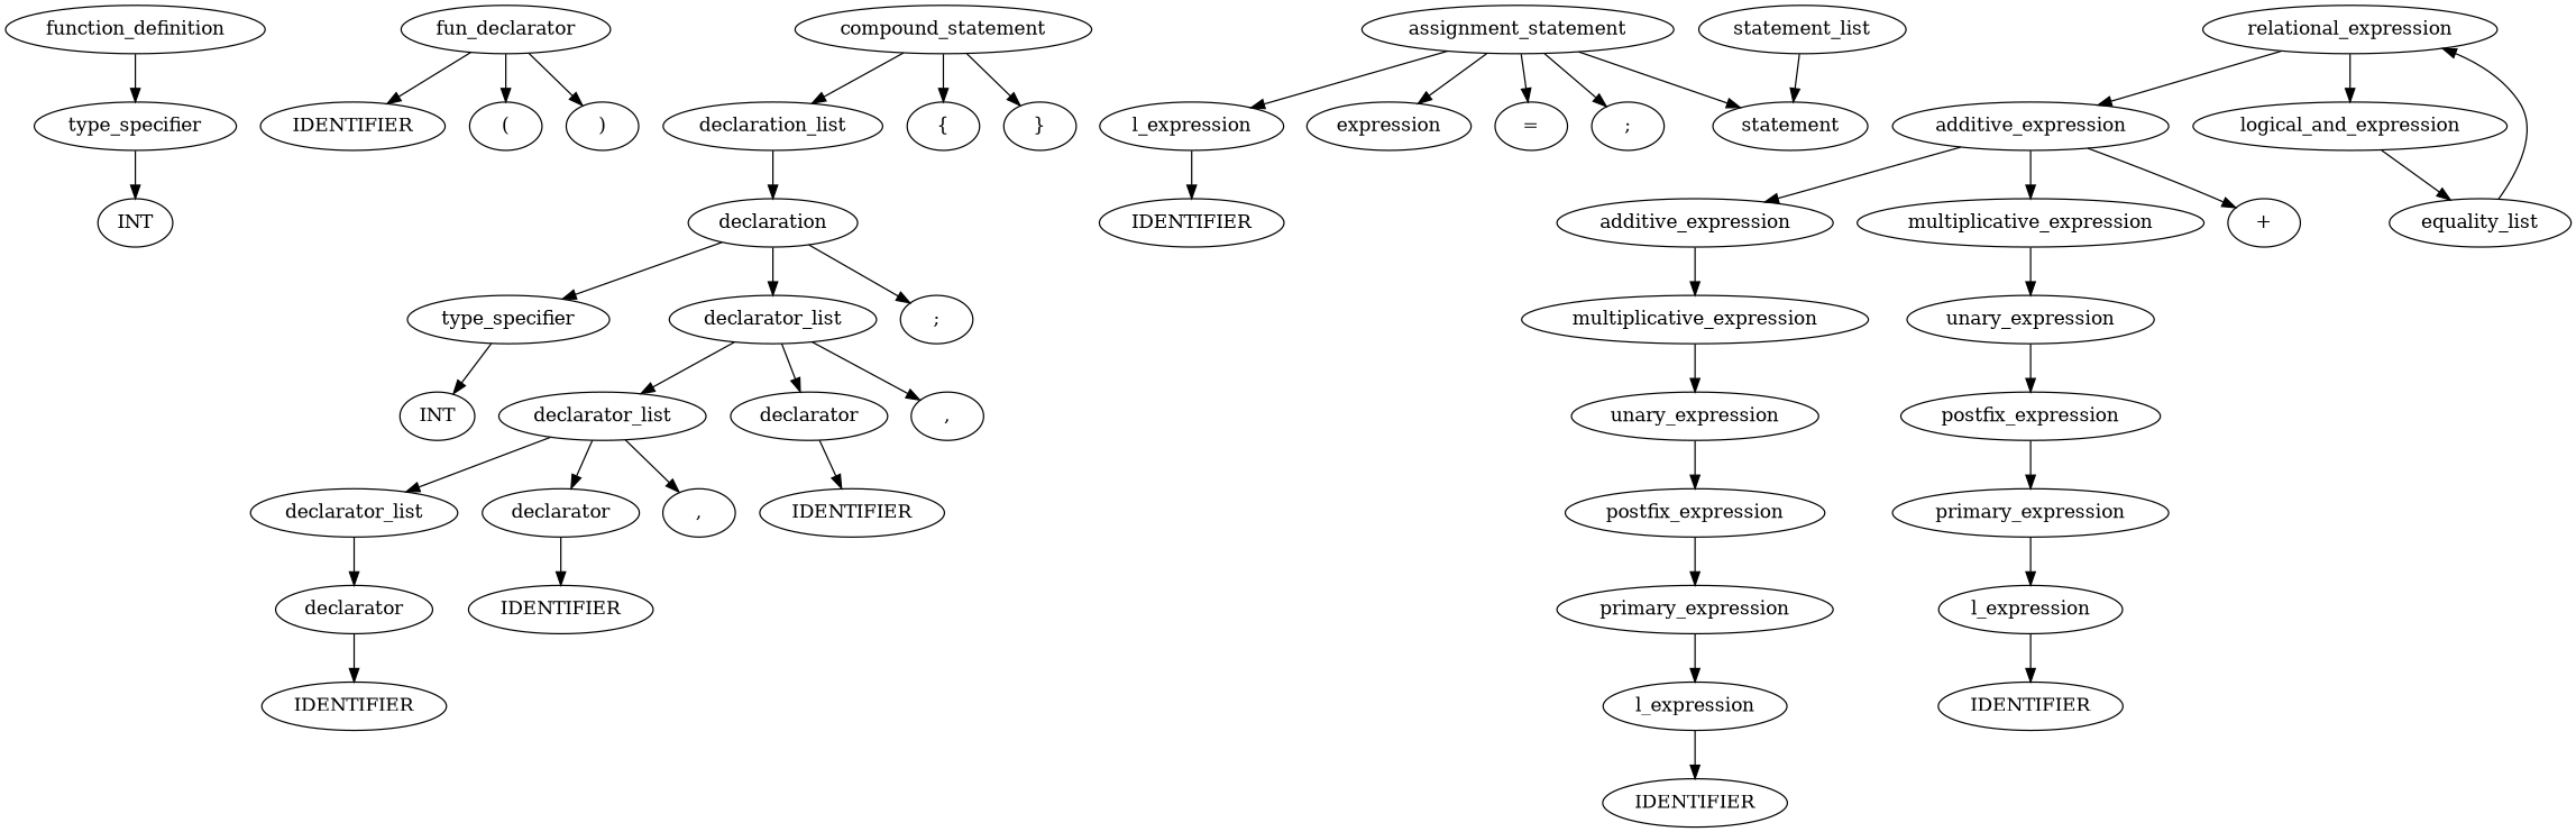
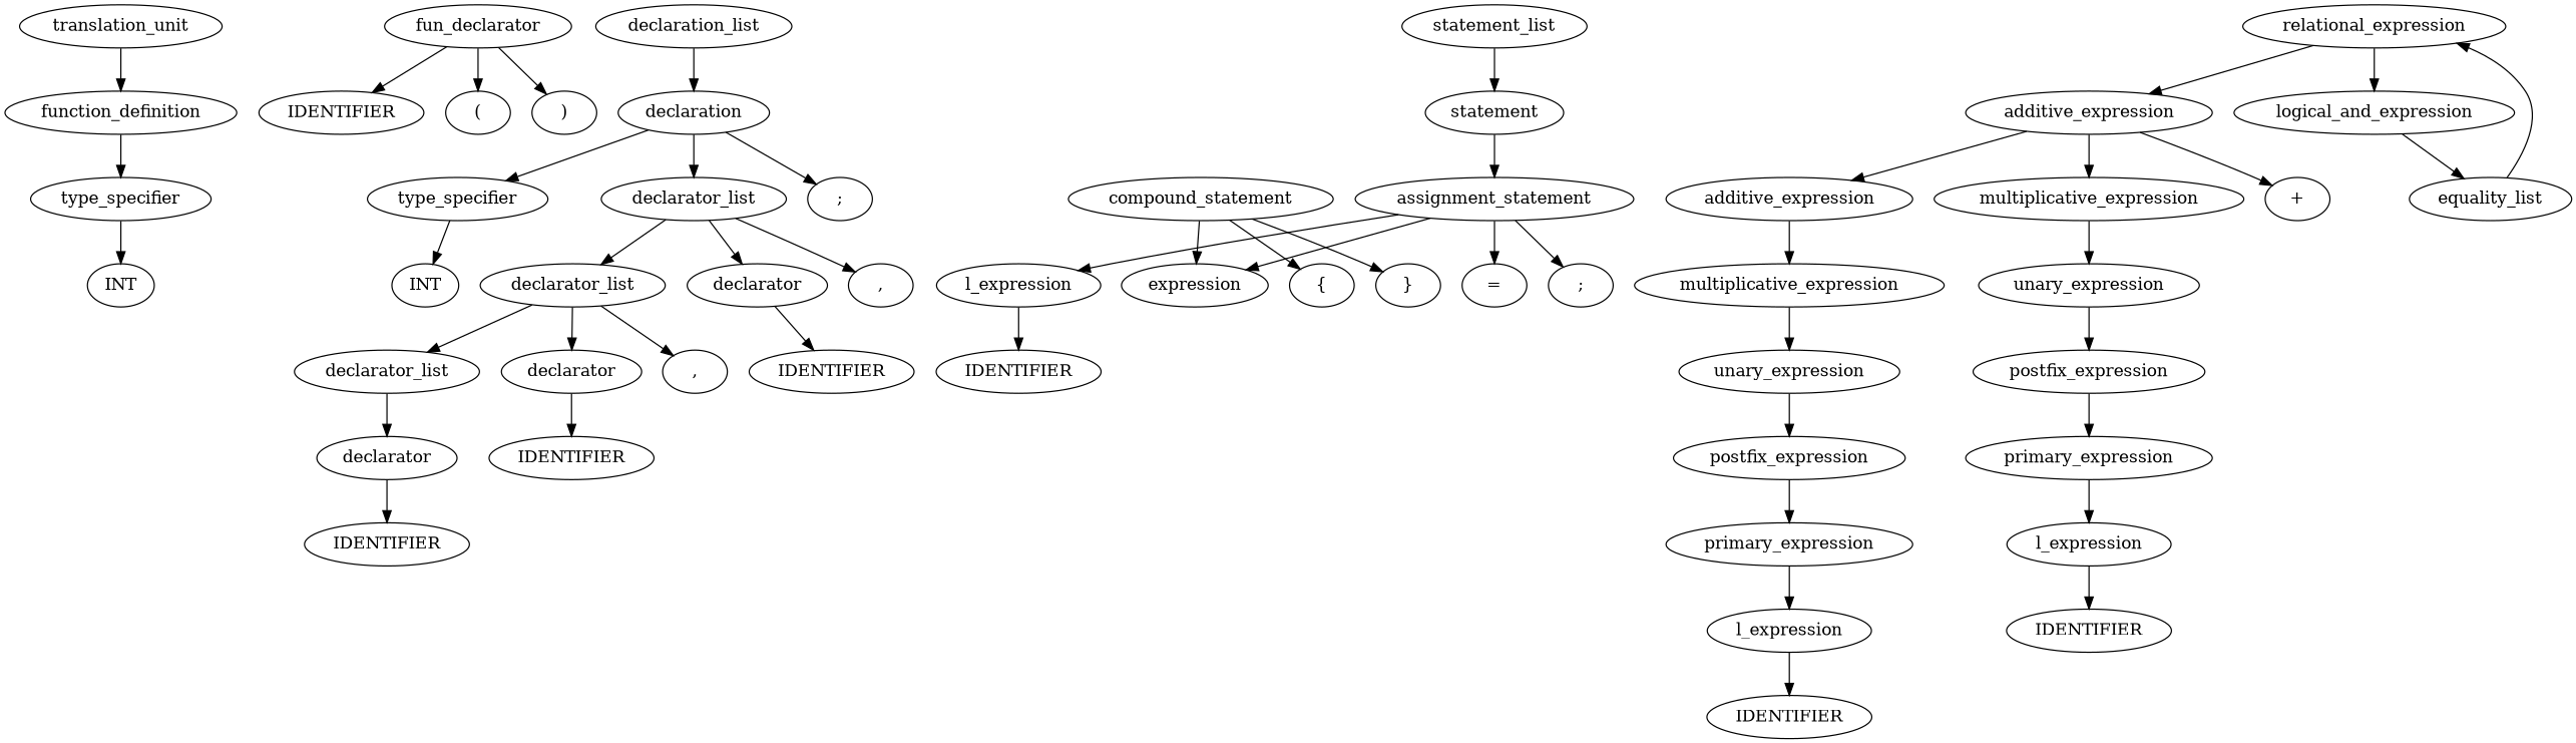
  digraph {
    ordering=out
    n1 [label=type_specifier]
    n2 [label=INT]
    n3 [label=fun_declarator]
    n4 [label=IDENTIFIER]
    n5 [label="("]
    n6 [label=")"]
    n7 [label=type_specifier]
    n8 [label=INT]
    n9 [label=declarator]
    n10 [label=IDENTIFIER]
    n11 [label=declarator_list]
    n12 [label=declarator]
    n13 [label=IDENTIFIER]
    n14 [label=declarator_list]
    n15 [label=","]
    n16 [label=declarator]
    n17 [label=IDENTIFIER]
    n18 [label=declarator_list]
    n19 [label=","]
    n20 [label=declaration]
    n21 [label=";"]
    n22 [label=declaration_list]
    n23 [label=l_expression]
    n24 [label=IDENTIFIER]
    n25 [label=l_expression]
    n26 [label=IDENTIFIER]
    n27 [label=primary_expression]
    n28 [label=postfix_expression]
    n29 [label=unary_expression]
    n30 [label=multiplicative_expression]
    n31 [label=additive_expression]
    n32 [label=l_expression]
    n33 [label=IDENTIFIER]
    n34 [label=primary_expression]
    n35 [label=postfix_expression]
    n36 [label=unary_expression]
    n37 [label=multiplicative_expression]
    n38 [label=additive_expression]
    n39 [label="+"]
    n40 [label=relational_expression]
    n41 [label=logical_and_expression]
    n42 [label=equality_list]
    n43 [label=expression]
    n44 [label=assignment_statement]
    n45 [label="="]
    n46 [label=";"]
    n47 [label=statement]
    n48 [label=statement_list]
    n49 [label=compound_statement]
    n50 [label="{"]
    n51 [label="}"]
    n52 [label=function_definition]
+   n53 [label=translation_unit]
    n1 -> n2
    n3 -> n4
    n3 -> n5
    n3 -> n6
    n7 -> n8
    n9 -> n10
    n11 -> n9
    n12 -> n13
    n14 -> n11
    n14 -> n12
    n14 -> n15
    n16 -> n17
    n18 -> n14
    n18 -> n16
    n18 -> n19
    n20 -> n7
    n20 -> n18
    n20 -> n21
    n22 -> n20
    n23 -> n24
    n25 -> n26
    n27 -> n25
    n28 -> n27
    n29 -> n28
    n30 -> n29
    n31 -> n30
    n32 -> n33
    n34 -> n32
    n35 -> n34
    n36 -> n35
    n37 -> n36
    n38 -> n31
    n38 -> n37
    n38 -> n39
    n40 -> n38
    n40 -> n41
    n41 -> n42
    n42 -> n40
    n44 -> n23
    n44 -> n43
    n44 -> n45
    n44 -> n46
-   n44 -> n47
+   n47 -> n44
    n48 -> n47
-   n49 -> n22
+   n49 -> n43
    n49 -> n50
    n49 -> n51
    n52 -> n1
+   n53 -> n52
  }
